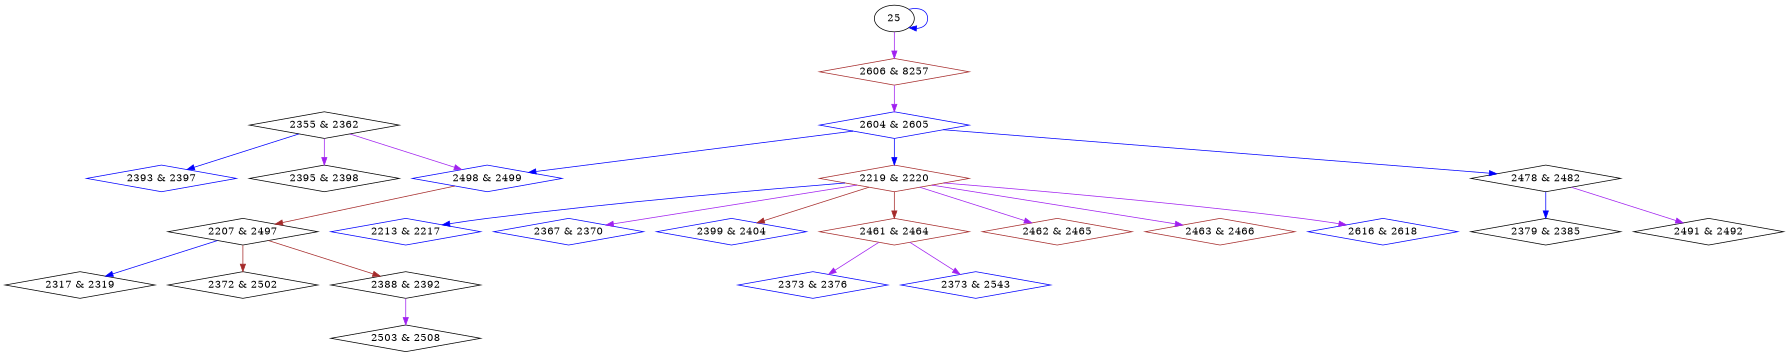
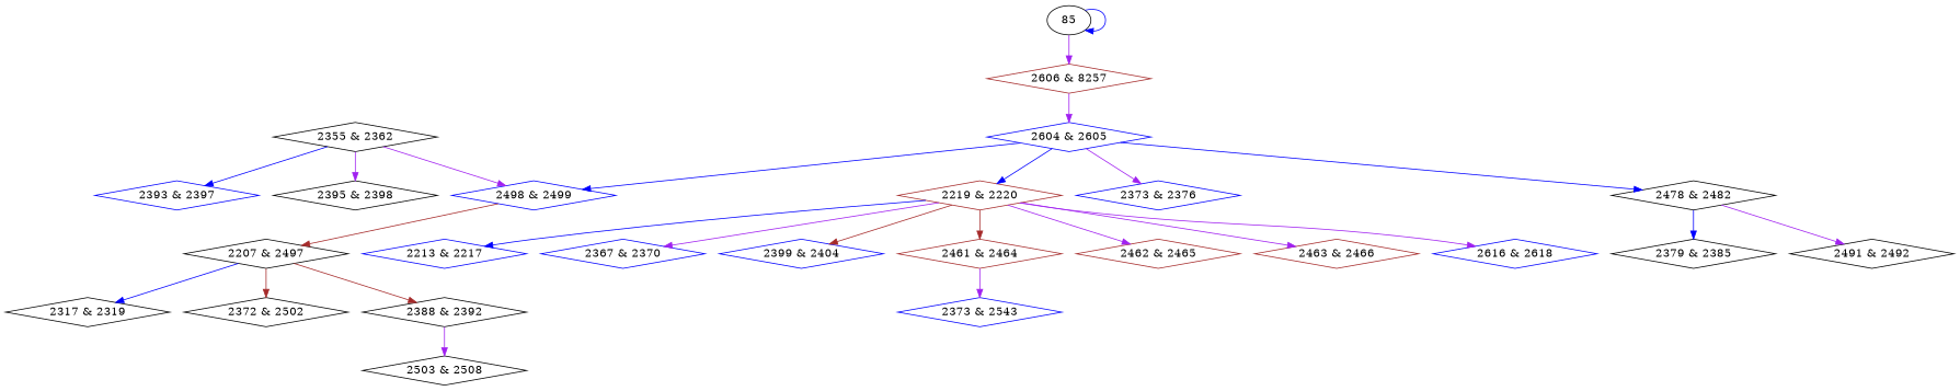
  digraph {
    node [color=black shape=diamond]
    edge [color=purple]
    n1 [label="2207 & 2497"]
    n2 [label="2317 & 2319"]
    n3 [label="2372 & 2502"]
    n4 [label="2388 & 2392"]
    n5 [label="2503 & 2508"]
    n6 [color=blue label="2213 & 2217"]
    n7 [color=brown label="2219 & 2220"]
    n8 [color=blue label="2367 & 2370"]
    n9 [color=blue label="2399 & 2404"]
    n10 [color=brown label="2461 & 2464"]
    n11 [color=brown label="2462 & 2465"]
    n12 [color=brown label="2463 & 2466"]
    n13 [color=blue label="2616 & 2618"]
    n14 [color=blue label="2373 & 2376"]
    n15 [color=blue label="2373 & 2543"]
    n16 [label="2355 & 2362"]
    n17 [color=blue label="2393 & 2397"]
    n18 [label="2395 & 2398"]
    n19 [color=blue label="2498 & 2499"]
    n20 [label="2379 & 2385"]
    n21 [label="2478 & 2482"]
    n22 [label="2491 & 2492"]
    n23 [color=blue label="2604 & 2605"]
    n24 [color=brown label="2606 & 8257"]
-   25 [shape=""]
+   25 [label=85 shape=""]
    n1 -> n2 [color=blue]
    n1 -> n3 [color=brown]
    n1 -> n4 [color=brown]
    n4 -> n5
    n7 -> n6 [color=blue]
    n7 -> n8
    n7 -> n9 [color=brown]
    n7 -> n10 [color=brown]
    n7 -> n11
    n7 -> n12
    n7 -> n13
-   n10 -> n14
+   n23 -> n14
    n10 -> n15
    n16 -> n17 [color=blue]
    n16 -> n18
    n16 -> n19
    n19 -> n1 [color=brown]
    n21 -> n20 [color=blue]
    n21 -> n22
    n23 -> n7 [color=blue]
    n23 -> n19 [color=blue]
    n23 -> n21 [color=blue]
    n24 -> n23
    25 -> n24
    25 -> 25 [color=blue]
  }
